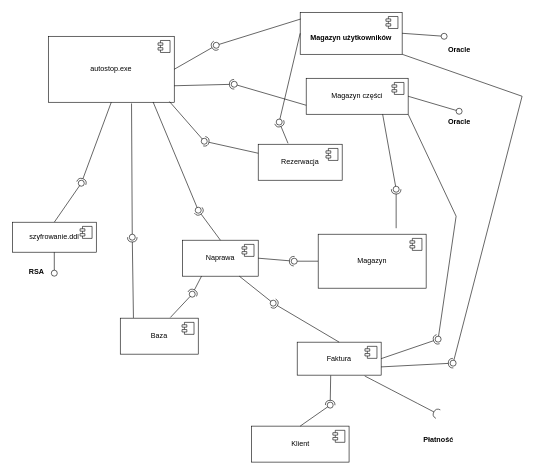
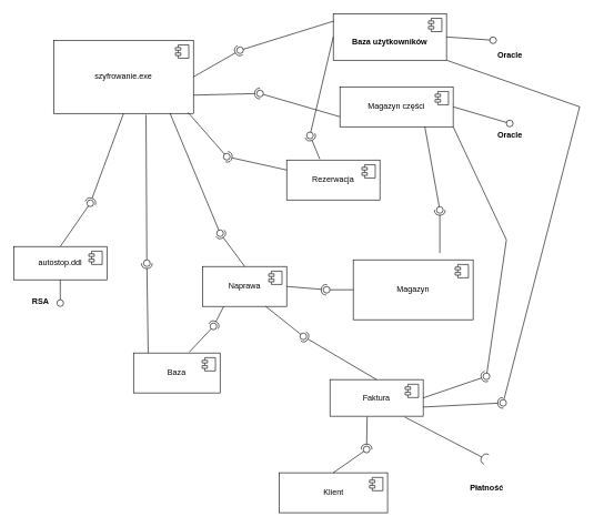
  <mxCell id="0" />
  <mxCell id="1" parent="0" />
- <mxCell id="2" value="autostop.exe" style="html=1;dropTarget=0;whiteSpace=wrap;" vertex="1" parent="1"><mxGeometry x="80" y="60" width="210" height="110" as="geometry" /></mxCell>
+ <mxCell id="2" value="szyfrowanie.exe" style="html=1;dropTarget=0;whiteSpace=wrap;" vertex="1" parent="1"><mxGeometry x="80" y="60" width="210" height="110" as="geometry" /></mxCell>
  <mxCell id="3" value="" style="shape=module;jettyWidth=8;jettyHeight=4;" vertex="1" parent="2"><mxGeometry x="1" width="20" height="20" relative="1" as="geometry"><mxPoint x="-27" y="7" as="offset" /></mxGeometry></mxCell>
  <mxCell id="4" value="" style="rounded=0;orthogonalLoop=1;jettySize=auto;html=1;endArrow=halfCircle;endFill=0;endSize=6;strokeWidth=1;sketch=0;exitX=0.5;exitY=1;exitDx=0;exitDy=0;" edge="1" target="6" parent="1" source="2"><mxGeometry relative="1" as="geometry"><mxPoint x="110" y="295" as="sourcePoint" /></mxGeometry></mxCell>
  <mxCell id="5" value="" style="rounded=0;orthogonalLoop=1;jettySize=auto;html=1;endArrow=oval;endFill=0;sketch=0;sourcePerimeterSpacing=0;targetPerimeterSpacing=0;endSize=10;exitX=0.5;exitY=0;exitDx=0;exitDy=0;" edge="1" target="6" parent="1" source="7"><mxGeometry relative="1" as="geometry"><mxPoint x="90" y="350" as="sourcePoint" /></mxGeometry></mxCell>
  <mxCell id="6" value="" style="ellipse;whiteSpace=wrap;html=1;align=center;aspect=fixed;fillColor=none;strokeColor=none;resizable=0;perimeter=centerPerimeter;rotatable=0;allowArrows=0;points=[];outlineConnect=1;" vertex="1" parent="1"><mxGeometry x="130" y="300" width="10" height="10" as="geometry" /></mxCell>
- <mxCell id="7" value="szyfrowanie.ddl" style="html=1;dropTarget=0;whiteSpace=wrap;" vertex="1" parent="1"><mxGeometry x="20" y="370" width="140" height="50" as="geometry" /></mxCell>
+ <mxCell id="7" value="autostop.ddl" style="html=1;dropTarget=0;whiteSpace=wrap;" vertex="1" parent="1"><mxGeometry x="20" y="370" width="140" height="50" as="geometry" /></mxCell>
  <mxCell id="8" value="" style="shape=module;jettyWidth=8;jettyHeight=4;" vertex="1" parent="7"><mxGeometry x="1" width="20" height="20" relative="1" as="geometry"><mxPoint x="-27" y="7" as="offset" /></mxGeometry></mxCell>
  <mxCell id="9" value="" style="rounded=0;orthogonalLoop=1;jettySize=auto;html=1;endArrow=oval;endFill=0;sketch=0;sourcePerimeterSpacing=0;targetPerimeterSpacing=0;endSize=10;exitX=0.5;exitY=1;exitDx=0;exitDy=0;" edge="1" target="10" parent="1" source="7"><mxGeometry relative="1" as="geometry"><mxPoint x="95" y="555" as="sourcePoint" /></mxGeometry></mxCell>
  <mxCell id="10" value="" style="ellipse;whiteSpace=wrap;html=1;align=center;aspect=fixed;fillColor=none;strokeColor=none;resizable=0;perimeter=centerPerimeter;rotatable=0;allowArrows=0;points=[];outlineConnect=1;" vertex="1" parent="1"><mxGeometry x="85" y="450" width="10" height="10" as="geometry" /></mxCell>
  <mxCell id="11" value="RSA" style="text;align=center;fontStyle=1;verticalAlign=middle;spacingLeft=3;spacingRight=3;strokeColor=none;rotatable=0;points=[[0,0.5],[1,0.5]];portConstraint=eastwest;html=1;" vertex="1" parent="1"><mxGeometry x="20" y="440" width="80" height="26" as="geometry" /></mxCell>
- <mxCell id="12" value="&lt;br&gt;&lt;b&gt;Magazyn użytkowników&lt;/b&gt;" style="html=1;dropTarget=0;whiteSpace=wrap;" vertex="1" parent="1"><mxGeometry x="500" y="20" width="170" height="70" as="geometry" /></mxCell>
+ <mxCell id="12" value="&lt;br&gt;&lt;b&gt;Baza użytkowników&lt;/b&gt;" style="html=1;dropTarget=0;whiteSpace=wrap;" vertex="1" parent="1"><mxGeometry x="500" y="20" width="170" height="70" as="geometry" /></mxCell>
  <mxCell id="13" value="" style="shape=module;jettyWidth=8;jettyHeight=4;" vertex="1" parent="12"><mxGeometry x="1" width="20" height="20" relative="1" as="geometry"><mxPoint x="-27" y="7" as="offset" /></mxGeometry></mxCell>
  <mxCell id="14" value="Magazyn części" style="html=1;dropTarget=0;whiteSpace=wrap;" vertex="1" parent="1"><mxGeometry x="510" y="130" width="170" height="60" as="geometry" /></mxCell>
  <mxCell id="15" value="" style="shape=module;jettyWidth=8;jettyHeight=4;" vertex="1" parent="14"><mxGeometry x="1" width="20" height="20" relative="1" as="geometry"><mxPoint x="-27" y="7" as="offset" /></mxGeometry></mxCell>
  <mxCell id="16" value="" style="rounded=0;orthogonalLoop=1;jettySize=auto;html=1;endArrow=halfCircle;endFill=0;endSize=6;strokeWidth=1;sketch=0;exitX=1;exitY=0.75;exitDx=0;exitDy=0;" edge="1" parent="1" source="2"><mxGeometry relative="1" as="geometry"><mxPoint x="370" y="185" as="sourcePoint" /><mxPoint x="390" y="140" as="targetPoint" /></mxGeometry></mxCell>
  <mxCell id="17" value="" style="rounded=0;orthogonalLoop=1;jettySize=auto;html=1;endArrow=oval;endFill=0;sketch=0;sourcePerimeterSpacing=0;targetPerimeterSpacing=0;endSize=10;exitX=0;exitY=0.75;exitDx=0;exitDy=0;" edge="1" parent="1" source="14"><mxGeometry relative="1" as="geometry"><mxPoint x="330" y="185" as="sourcePoint" /><mxPoint x="390" y="140" as="targetPoint" /></mxGeometry></mxCell>
  <mxCell id="18" value="" style="ellipse;whiteSpace=wrap;html=1;align=center;aspect=fixed;fillColor=none;strokeColor=none;resizable=0;perimeter=centerPerimeter;rotatable=0;allowArrows=0;points=[];outlineConnect=1;" vertex="1" parent="1"><mxGeometry x="345" y="180" width="10" height="10" as="geometry" /></mxCell>
  <mxCell id="19" value="" style="rounded=0;orthogonalLoop=1;jettySize=auto;html=1;endArrow=halfCircle;endFill=0;endSize=6;strokeWidth=1;sketch=0;exitX=1;exitY=0.5;exitDx=0;exitDy=0;" edge="1" target="21" parent="1" source="2"><mxGeometry relative="1" as="geometry"><mxPoint x="380" y="75" as="sourcePoint" /></mxGeometry></mxCell>
  <mxCell id="20" value="" style="rounded=0;orthogonalLoop=1;jettySize=auto;html=1;endArrow=oval;endFill=0;sketch=0;sourcePerimeterSpacing=0;targetPerimeterSpacing=0;endSize=10;exitX=0.005;exitY=0.16;exitDx=0;exitDy=0;exitPerimeter=0;" edge="1" target="21" parent="1" source="12"><mxGeometry relative="1" as="geometry"><mxPoint x="340" y="75" as="sourcePoint" /></mxGeometry></mxCell>
  <mxCell id="21" value="" style="ellipse;whiteSpace=wrap;html=1;align=center;aspect=fixed;fillColor=none;strokeColor=none;resizable=0;perimeter=centerPerimeter;rotatable=0;allowArrows=0;points=[];outlineConnect=1;" vertex="1" parent="1"><mxGeometry x="355" y="70" width="10" height="10" as="geometry" /></mxCell>
  <mxCell id="22" value="" style="rounded=0;orthogonalLoop=1;jettySize=auto;html=1;endArrow=oval;endFill=0;sketch=0;sourcePerimeterSpacing=0;targetPerimeterSpacing=0;endSize=10;exitX=1;exitY=0.5;exitDx=0;exitDy=0;" edge="1" target="23" parent="1" source="14"><mxGeometry relative="1" as="geometry"><mxPoint x="700" y="185" as="sourcePoint" /></mxGeometry></mxCell>
  <mxCell id="23" value="" style="ellipse;whiteSpace=wrap;html=1;align=center;aspect=fixed;fillColor=none;strokeColor=none;resizable=0;perimeter=centerPerimeter;rotatable=0;allowArrows=0;points=[];outlineConnect=1;" vertex="1" parent="1"><mxGeometry x="760" y="180" width="10" height="10" as="geometry" /></mxCell>
  <mxCell id="24" value="" style="rounded=0;orthogonalLoop=1;jettySize=auto;html=1;endArrow=oval;endFill=0;sketch=0;sourcePerimeterSpacing=0;targetPerimeterSpacing=0;endSize=10;exitX=1;exitY=0.5;exitDx=0;exitDy=0;" edge="1" parent="1" source="12"><mxGeometry relative="1" as="geometry"><mxPoint x="690" y="170" as="sourcePoint" /><mxPoint x="740" y="60" as="targetPoint" /></mxGeometry></mxCell>
  <mxCell id="25" value="Oracle" style="text;align=center;fontStyle=1;verticalAlign=middle;spacingLeft=3;spacingRight=3;strokeColor=none;rotatable=0;points=[[0,0.5],[1,0.5]];portConstraint=eastwest;html=1;" vertex="1" parent="1"><mxGeometry x="725" y="70" width="80" height="26" as="geometry" /></mxCell>
  <mxCell id="26" value="Oracle" style="text;align=center;fontStyle=1;verticalAlign=middle;spacingLeft=3;spacingRight=3;strokeColor=none;rotatable=0;points=[[0,0.5],[1,0.5]];portConstraint=eastwest;html=1;" vertex="1" parent="1"><mxGeometry x="725" y="190" width="80" height="26" as="geometry" /></mxCell>
  <mxCell id="27" value="Rezerwacja" style="html=1;dropTarget=0;whiteSpace=wrap;" vertex="1" parent="1"><mxGeometry x="430" y="240" width="140" height="60" as="geometry" /></mxCell>
  <mxCell id="28" value="" style="shape=module;jettyWidth=8;jettyHeight=4;" vertex="1" parent="27"><mxGeometry x="1" width="20" height="20" relative="1" as="geometry"><mxPoint x="-27" y="7" as="offset" /></mxGeometry></mxCell>
  <mxCell id="29" value="" style="rounded=0;orthogonalLoop=1;jettySize=auto;html=1;endArrow=halfCircle;endFill=0;endSize=6;strokeWidth=1;sketch=0;exitX=0;exitY=0.25;exitDx=0;exitDy=0;" edge="1" target="31" parent="1" source="27"><mxGeometry relative="1" as="geometry"><mxPoint x="405" y="285" as="sourcePoint" /></mxGeometry></mxCell>
  <mxCell id="30" value="" style="rounded=0;orthogonalLoop=1;jettySize=auto;html=1;endArrow=oval;endFill=0;sketch=0;sourcePerimeterSpacing=0;targetPerimeterSpacing=0;endSize=10;exitX=0.962;exitY=0.989;exitDx=0;exitDy=0;exitPerimeter=0;" edge="1" target="31" parent="1" source="2"><mxGeometry relative="1" as="geometry"><mxPoint x="365" y="285" as="sourcePoint" /></mxGeometry></mxCell>
  <mxCell id="31" value="" style="ellipse;whiteSpace=wrap;html=1;align=center;aspect=fixed;fillColor=none;strokeColor=none;resizable=0;perimeter=centerPerimeter;rotatable=0;allowArrows=0;points=[];outlineConnect=1;" vertex="1" parent="1"><mxGeometry x="335" y="230" width="10" height="10" as="geometry" /></mxCell>
  <mxCell id="32" value="Naprawa" style="html=1;dropTarget=0;whiteSpace=wrap;" vertex="1" parent="1"><mxGeometry x="304" y="400" width="126" height="60" as="geometry" /></mxCell>
  <mxCell id="33" value="" style="shape=module;jettyWidth=8;jettyHeight=4;" vertex="1" parent="32"><mxGeometry x="1" width="20" height="20" relative="1" as="geometry"><mxPoint x="-27" y="7" as="offset" /></mxGeometry></mxCell>
  <mxCell id="34" value="" style="rounded=0;orthogonalLoop=1;jettySize=auto;html=1;endArrow=halfCircle;endFill=0;endSize=6;strokeWidth=1;sketch=0;exitX=0.5;exitY=0;exitDx=0;exitDy=0;" edge="1" parent="1" source="32"><mxGeometry relative="1" as="geometry"><mxPoint x="410" y="345" as="sourcePoint" /><mxPoint x="330" y="350" as="targetPoint" /></mxGeometry></mxCell>
  <mxCell id="35" value="" style="rounded=0;orthogonalLoop=1;jettySize=auto;html=1;endArrow=oval;endFill=0;sketch=0;sourcePerimeterSpacing=0;targetPerimeterSpacing=0;endSize=10;exitX=0.832;exitY=0.996;exitDx=0;exitDy=0;exitPerimeter=0;" edge="1" parent="1" source="2"><mxGeometry relative="1" as="geometry"><mxPoint x="370" y="345" as="sourcePoint" /><mxPoint x="330" y="350" as="targetPoint" /></mxGeometry></mxCell>
  <mxCell id="36" value="" style="ellipse;whiteSpace=wrap;html=1;align=center;aspect=fixed;fillColor=none;strokeColor=none;resizable=0;perimeter=centerPerimeter;rotatable=0;allowArrows=0;points=[];outlineConnect=1;" vertex="1" parent="1"><mxGeometry x="385" y="340" width="10" height="10" as="geometry" /></mxCell>
  <mxCell id="37" value="" style="rounded=0;orthogonalLoop=1;jettySize=auto;html=1;endArrow=halfCircle;endFill=0;endSize=6;strokeWidth=1;sketch=0;exitX=1;exitY=0.5;exitDx=0;exitDy=0;" edge="1" target="39" parent="1" source="32"><mxGeometry relative="1" as="geometry"><mxPoint x="510" y="435" as="sourcePoint" /></mxGeometry></mxCell>
  <mxCell id="38" value="" style="rounded=0;orthogonalLoop=1;jettySize=auto;html=1;endArrow=oval;endFill=0;sketch=0;sourcePerimeterSpacing=0;targetPerimeterSpacing=0;endSize=10;exitX=0;exitY=0.5;exitDx=0;exitDy=0;" edge="1" target="39" parent="1" source="40"><mxGeometry relative="1" as="geometry"><mxPoint x="470" y="435" as="sourcePoint" /></mxGeometry></mxCell>
  <mxCell id="39" value="" style="ellipse;whiteSpace=wrap;html=1;align=center;aspect=fixed;fillColor=none;strokeColor=none;resizable=0;perimeter=centerPerimeter;rotatable=0;allowArrows=0;points=[];outlineConnect=1;" vertex="1" parent="1"><mxGeometry x="485" y="430" width="10" height="10" as="geometry" /></mxCell>
  <mxCell id="40" value="Magazyn" style="html=1;dropTarget=0;whiteSpace=wrap;" vertex="1" parent="1"><mxGeometry x="530" y="390" width="180" height="90" as="geometry" /></mxCell>
  <mxCell id="41" value="" style="shape=module;jettyWidth=8;jettyHeight=4;" vertex="1" parent="40"><mxGeometry x="1" width="20" height="20" relative="1" as="geometry"><mxPoint x="-27" y="7" as="offset" /></mxGeometry></mxCell>
  <mxCell id="42" value="" style="rounded=0;orthogonalLoop=1;jettySize=auto;html=1;endArrow=halfCircle;endFill=0;endSize=6;strokeWidth=1;sketch=0;" edge="1" target="44" parent="1"><mxGeometry relative="1" as="geometry"><mxPoint x="660" y="380" as="sourcePoint" /></mxGeometry></mxCell>
  <mxCell id="43" value="" style="rounded=0;orthogonalLoop=1;jettySize=auto;html=1;endArrow=oval;endFill=0;sketch=0;sourcePerimeterSpacing=0;targetPerimeterSpacing=0;endSize=10;exitX=0.75;exitY=1;exitDx=0;exitDy=0;" edge="1" target="44" parent="1" source="14"><mxGeometry relative="1" as="geometry"><mxPoint x="640" y="315" as="sourcePoint" /></mxGeometry></mxCell>
  <mxCell id="44" value="" style="ellipse;whiteSpace=wrap;html=1;align=center;aspect=fixed;fillColor=none;strokeColor=none;resizable=0;perimeter=centerPerimeter;rotatable=0;allowArrows=0;points=[];outlineConnect=1;" vertex="1" parent="1"><mxGeometry x="655" y="310" width="10" height="10" as="geometry" /></mxCell>
  <mxCell id="45" value="Baza" style="html=1;dropTarget=0;whiteSpace=wrap;" vertex="1" parent="1"><mxGeometry x="200" y="530" width="130" height="60" as="geometry" /></mxCell>
  <mxCell id="46" value="" style="shape=module;jettyWidth=8;jettyHeight=4;" vertex="1" parent="45"><mxGeometry x="1" width="20" height="20" relative="1" as="geometry"><mxPoint x="-27" y="7" as="offset" /></mxGeometry></mxCell>
  <mxCell id="47" value="" style="rounded=0;orthogonalLoop=1;jettySize=auto;html=1;endArrow=halfCircle;endFill=0;endSize=6;strokeWidth=1;sketch=0;exitX=0.25;exitY=1;exitDx=0;exitDy=0;" edge="1" parent="1" source="32"><mxGeometry relative="1" as="geometry"><mxPoint x="500" y="385" as="sourcePoint" /><mxPoint x="320" y="490" as="targetPoint" /></mxGeometry></mxCell>
  <mxCell id="48" value="" style="rounded=0;orthogonalLoop=1;jettySize=auto;html=1;endArrow=oval;endFill=0;sketch=0;sourcePerimeterSpacing=0;targetPerimeterSpacing=0;endSize=10;exitX=0.643;exitY=-0.02;exitDx=0;exitDy=0;exitPerimeter=0;" edge="1" parent="1" source="45"><mxGeometry relative="1" as="geometry"><mxPoint x="460" y="385" as="sourcePoint" /><mxPoint x="320" y="490" as="targetPoint" /></mxGeometry></mxCell>
  <mxCell id="49" value="" style="ellipse;whiteSpace=wrap;html=1;align=center;aspect=fixed;fillColor=none;strokeColor=none;resizable=0;perimeter=centerPerimeter;rotatable=0;allowArrows=0;points=[];outlineConnect=1;" vertex="1" parent="1"><mxGeometry x="475" y="380" width="10" height="10" as="geometry" /></mxCell>
  <mxCell id="50" value="" style="rounded=0;orthogonalLoop=1;jettySize=auto;html=1;endArrow=halfCircle;endFill=0;endSize=6;strokeWidth=1;sketch=0;exitX=0.169;exitY=-0.007;exitDx=0;exitDy=0;exitPerimeter=0;" edge="1" target="52" parent="1" source="45"><mxGeometry relative="1" as="geometry"><mxPoint x="240" y="395" as="sourcePoint" /></mxGeometry></mxCell>
  <mxCell id="51" value="" style="rounded=0;orthogonalLoop=1;jettySize=auto;html=1;endArrow=oval;endFill=0;sketch=0;sourcePerimeterSpacing=0;targetPerimeterSpacing=0;endSize=10;exitX=0.661;exitY=1.018;exitDx=0;exitDy=0;exitPerimeter=0;" edge="1" target="52" parent="1" source="2"><mxGeometry relative="1" as="geometry"><mxPoint x="200" y="395" as="sourcePoint" /></mxGeometry></mxCell>
  <mxCell id="52" value="" style="ellipse;whiteSpace=wrap;html=1;align=center;aspect=fixed;fillColor=none;strokeColor=none;resizable=0;perimeter=centerPerimeter;rotatable=0;allowArrows=0;points=[];outlineConnect=1;" vertex="1" parent="1"><mxGeometry x="215" y="390" width="10" height="10" as="geometry" /></mxCell>
  <mxCell id="53" value="" style="ellipse;whiteSpace=wrap;html=1;align=center;aspect=fixed;fillColor=none;strokeColor=none;resizable=0;perimeter=centerPerimeter;rotatable=0;allowArrows=0;points=[];outlineConnect=1;" vertex="1" parent="1"><mxGeometry x="125" y="30" width="10" height="10" as="geometry" /></mxCell>
  <mxCell id="54" value="Klient" style="html=1;dropTarget=0;whiteSpace=wrap;" vertex="1" parent="1"><mxGeometry x="418.5" y="710" width="163" height="60" as="geometry" /></mxCell>
  <mxCell id="55" value="" style="shape=module;jettyWidth=8;jettyHeight=4;" vertex="1" parent="54"><mxGeometry x="1" width="20" height="20" relative="1" as="geometry"><mxPoint x="-27" y="7" as="offset" /></mxGeometry></mxCell>
  <mxCell id="56" value="Faktura" style="html=1;dropTarget=0;whiteSpace=wrap;" vertex="1" parent="1"><mxGeometry x="495" y="570" width="140" height="55" as="geometry" /></mxCell>
  <mxCell id="57" value="" style="shape=module;jettyWidth=8;jettyHeight=4;" vertex="1" parent="56"><mxGeometry x="1" width="20" height="20" relative="1" as="geometry"><mxPoint x="-27" y="7" as="offset" /></mxGeometry></mxCell>
  <mxCell id="58" value="" style="rounded=0;orthogonalLoop=1;jettySize=auto;html=1;endArrow=halfCircle;endFill=0;endSize=6;strokeWidth=1;sketch=0;exitX=0.5;exitY=0;exitDx=0;exitDy=0;" edge="1" target="60" parent="1" source="56"><mxGeometry relative="1" as="geometry"><mxPoint x="475" y="505" as="sourcePoint" /></mxGeometry></mxCell>
  <mxCell id="59" value="" style="rounded=0;orthogonalLoop=1;jettySize=auto;html=1;endArrow=oval;endFill=0;sketch=0;sourcePerimeterSpacing=0;targetPerimeterSpacing=0;endSize=10;exitX=0.75;exitY=1;exitDx=0;exitDy=0;" edge="1" target="60" parent="1" source="32"><mxGeometry relative="1" as="geometry"><mxPoint x="435" y="505" as="sourcePoint" /></mxGeometry></mxCell>
  <mxCell id="60" value="" style="ellipse;whiteSpace=wrap;html=1;align=center;aspect=fixed;fillColor=none;strokeColor=none;resizable=0;perimeter=centerPerimeter;rotatable=0;allowArrows=0;points=[];outlineConnect=1;" vertex="1" parent="1"><mxGeometry x="450" y="500" width="10" height="10" as="geometry" /></mxCell>
  <mxCell id="61" value="" style="rounded=0;orthogonalLoop=1;jettySize=auto;html=1;endArrow=halfCircle;endFill=0;endSize=6;strokeWidth=1;sketch=0;exitX=1;exitY=0.5;exitDx=0;exitDy=0;" edge="1" target="63" parent="1" source="56"><mxGeometry relative="1" as="geometry"><mxPoint x="750" y="565" as="sourcePoint" /></mxGeometry></mxCell>
  <mxCell id="62" value="" style="rounded=0;orthogonalLoop=1;jettySize=auto;html=1;endArrow=oval;endFill=0;sketch=0;sourcePerimeterSpacing=0;targetPerimeterSpacing=0;endSize=10;exitX=1;exitY=1;exitDx=0;exitDy=0;" edge="1" target="63" parent="1" source="14"><mxGeometry relative="1" as="geometry"><mxPoint x="710" y="565" as="sourcePoint" /><Array as="points"><mxPoint x="760" y="360" /></Array></mxGeometry></mxCell>
  <mxCell id="63" value="" style="ellipse;whiteSpace=wrap;html=1;align=center;aspect=fixed;fillColor=none;strokeColor=none;resizable=0;perimeter=centerPerimeter;rotatable=0;allowArrows=0;points=[];outlineConnect=1;" vertex="1" parent="1"><mxGeometry x="725" y="560" width="10" height="10" as="geometry" /></mxCell>
  <mxCell id="64" value="" style="rounded=0;orthogonalLoop=1;jettySize=auto;html=1;endArrow=halfCircle;endFill=0;endSize=6;strokeWidth=1;sketch=0;exitX=0.399;exitY=1.011;exitDx=0;exitDy=0;exitPerimeter=0;" edge="1" target="66" parent="1" source="56"><mxGeometry relative="1" as="geometry"><mxPoint x="570" y="675" as="sourcePoint" /><Array as="points"><mxPoint x="550" y="675" /></Array></mxGeometry></mxCell>
  <mxCell id="65" value="" style="rounded=0;orthogonalLoop=1;jettySize=auto;html=1;endArrow=oval;endFill=0;sketch=0;sourcePerimeterSpacing=0;targetPerimeterSpacing=0;endSize=10;exitX=0.5;exitY=0;exitDx=0;exitDy=0;" edge="1" target="66" parent="1" source="54"><mxGeometry relative="1" as="geometry"><mxPoint x="530" y="675" as="sourcePoint" /></mxGeometry></mxCell>
  <mxCell id="66" value="" style="ellipse;whiteSpace=wrap;html=1;align=center;aspect=fixed;fillColor=none;strokeColor=none;resizable=0;perimeter=centerPerimeter;rotatable=0;allowArrows=0;points=[];outlineConnect=1;" vertex="1" parent="1"><mxGeometry x="545" y="670" width="10" height="10" as="geometry" /></mxCell>
  <mxCell id="67" value="" style="rounded=0;orthogonalLoop=1;jettySize=auto;html=1;endArrow=halfCircle;endFill=0;endSize=6;strokeWidth=1;sketch=0;fontSize=12;curved=1;exitX=0.804;exitY=1.025;exitDx=0;exitDy=0;exitPerimeter=0;" edge="1" parent="1" source="56"><mxGeometry relative="1" as="geometry"><mxPoint x="685" y="655" as="sourcePoint" /><mxPoint x="730" y="690" as="targetPoint" /></mxGeometry></mxCell>
  <mxCell id="68" value="" style="ellipse;whiteSpace=wrap;html=1;align=center;aspect=fixed;fillColor=none;strokeColor=none;resizable=0;perimeter=centerPerimeter;rotatable=0;allowArrows=0;points=[];outlineConnect=1;" vertex="1" parent="1"><mxGeometry x="660" y="650" width="10" height="10" as="geometry" /></mxCell>
  <mxCell id="69" value="Płatność" style="text;align=center;fontStyle=1;verticalAlign=middle;spacingLeft=3;spacingRight=3;strokeColor=none;rotatable=0;points=[[0,0.5],[1,0.5]];portConstraint=eastwest;html=1;" vertex="1" parent="1"><mxGeometry x="690" y="720" width="80" height="26" as="geometry" /></mxCell>
  <mxCell id="70" value="" style="rounded=0;orthogonalLoop=1;jettySize=auto;html=1;endArrow=halfCircle;endFill=0;endSize=6;strokeWidth=1;sketch=0;exitX=1;exitY=0.75;exitDx=0;exitDy=0;" edge="1" target="72" parent="1" source="56"><mxGeometry relative="1" as="geometry"><mxPoint x="830" y="535" as="sourcePoint" /></mxGeometry></mxCell>
  <mxCell id="71" value="" style="rounded=0;orthogonalLoop=1;jettySize=auto;html=1;endArrow=oval;endFill=0;sketch=0;sourcePerimeterSpacing=0;targetPerimeterSpacing=0;endSize=10;exitX=1;exitY=1;exitDx=0;exitDy=0;" edge="1" target="72" parent="1" source="12"><mxGeometry relative="1" as="geometry"><mxPoint x="880" y="30" as="sourcePoint" /><Array as="points"><mxPoint x="870" y="160" /></Array></mxGeometry></mxCell>
  <mxCell id="72" value="" style="ellipse;whiteSpace=wrap;html=1;align=center;aspect=fixed;fillColor=none;strokeColor=none;resizable=0;perimeter=centerPerimeter;rotatable=0;allowArrows=0;points=[];outlineConnect=1;" vertex="1" parent="1"><mxGeometry x="750" y="600" width="10" height="10" as="geometry" /></mxCell>
  <mxCell id="73" value="" style="rounded=0;orthogonalLoop=1;jettySize=auto;html=1;endArrow=halfCircle;endFill=0;endSize=6;strokeWidth=1;sketch=0;exitX=0.355;exitY=-0.025;exitDx=0;exitDy=0;exitPerimeter=0;" edge="1" target="75" parent="1" source="27"><mxGeometry relative="1" as="geometry"><mxPoint x="485" y="203" as="sourcePoint" /></mxGeometry></mxCell>
  <mxCell id="74" value="" style="rounded=0;orthogonalLoop=1;jettySize=auto;html=1;endArrow=oval;endFill=0;sketch=0;sourcePerimeterSpacing=0;targetPerimeterSpacing=0;endSize=10;exitX=0;exitY=0.5;exitDx=0;exitDy=0;" edge="1" target="75" parent="1" source="12"><mxGeometry relative="1" as="geometry"><mxPoint x="445" y="203" as="sourcePoint" /></mxGeometry></mxCell>
  <mxCell id="75" value="" style="ellipse;whiteSpace=wrap;html=1;align=center;aspect=fixed;fillColor=none;strokeColor=none;resizable=0;perimeter=centerPerimeter;rotatable=0;allowArrows=0;points=[];outlineConnect=1;" vertex="1" parent="1"><mxGeometry x="460" y="198" width="10" height="10" as="geometry" /></mxCell>
